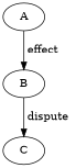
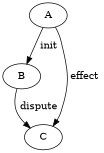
  digraph {
    n1 [label=" A "]
    n2 [label=" B "]
    n3 [label=" C "]
-   n1 -> n2 [label=" effect "]
+   n1 -> n2 [label=" init "]
+   n1 -> n3 [label=" effect "]
    n2 -> n3 [label=" dispute "]
  }
